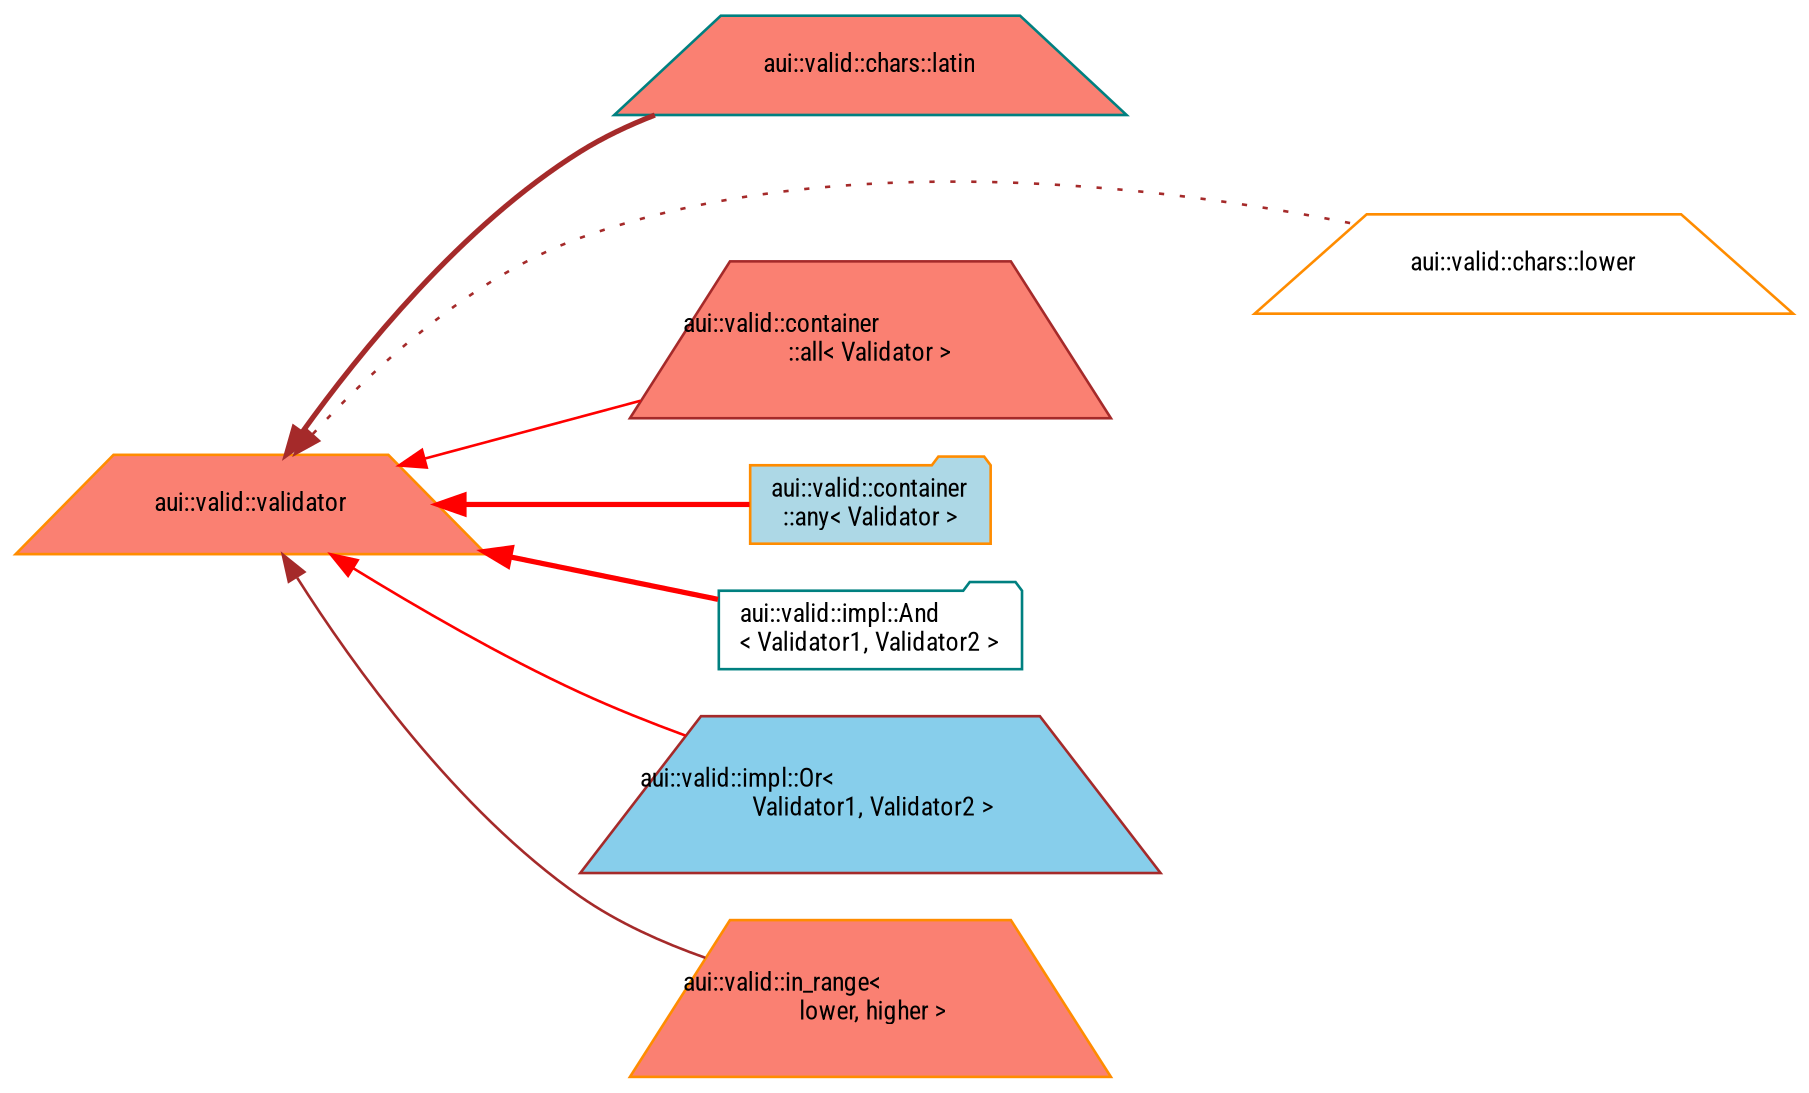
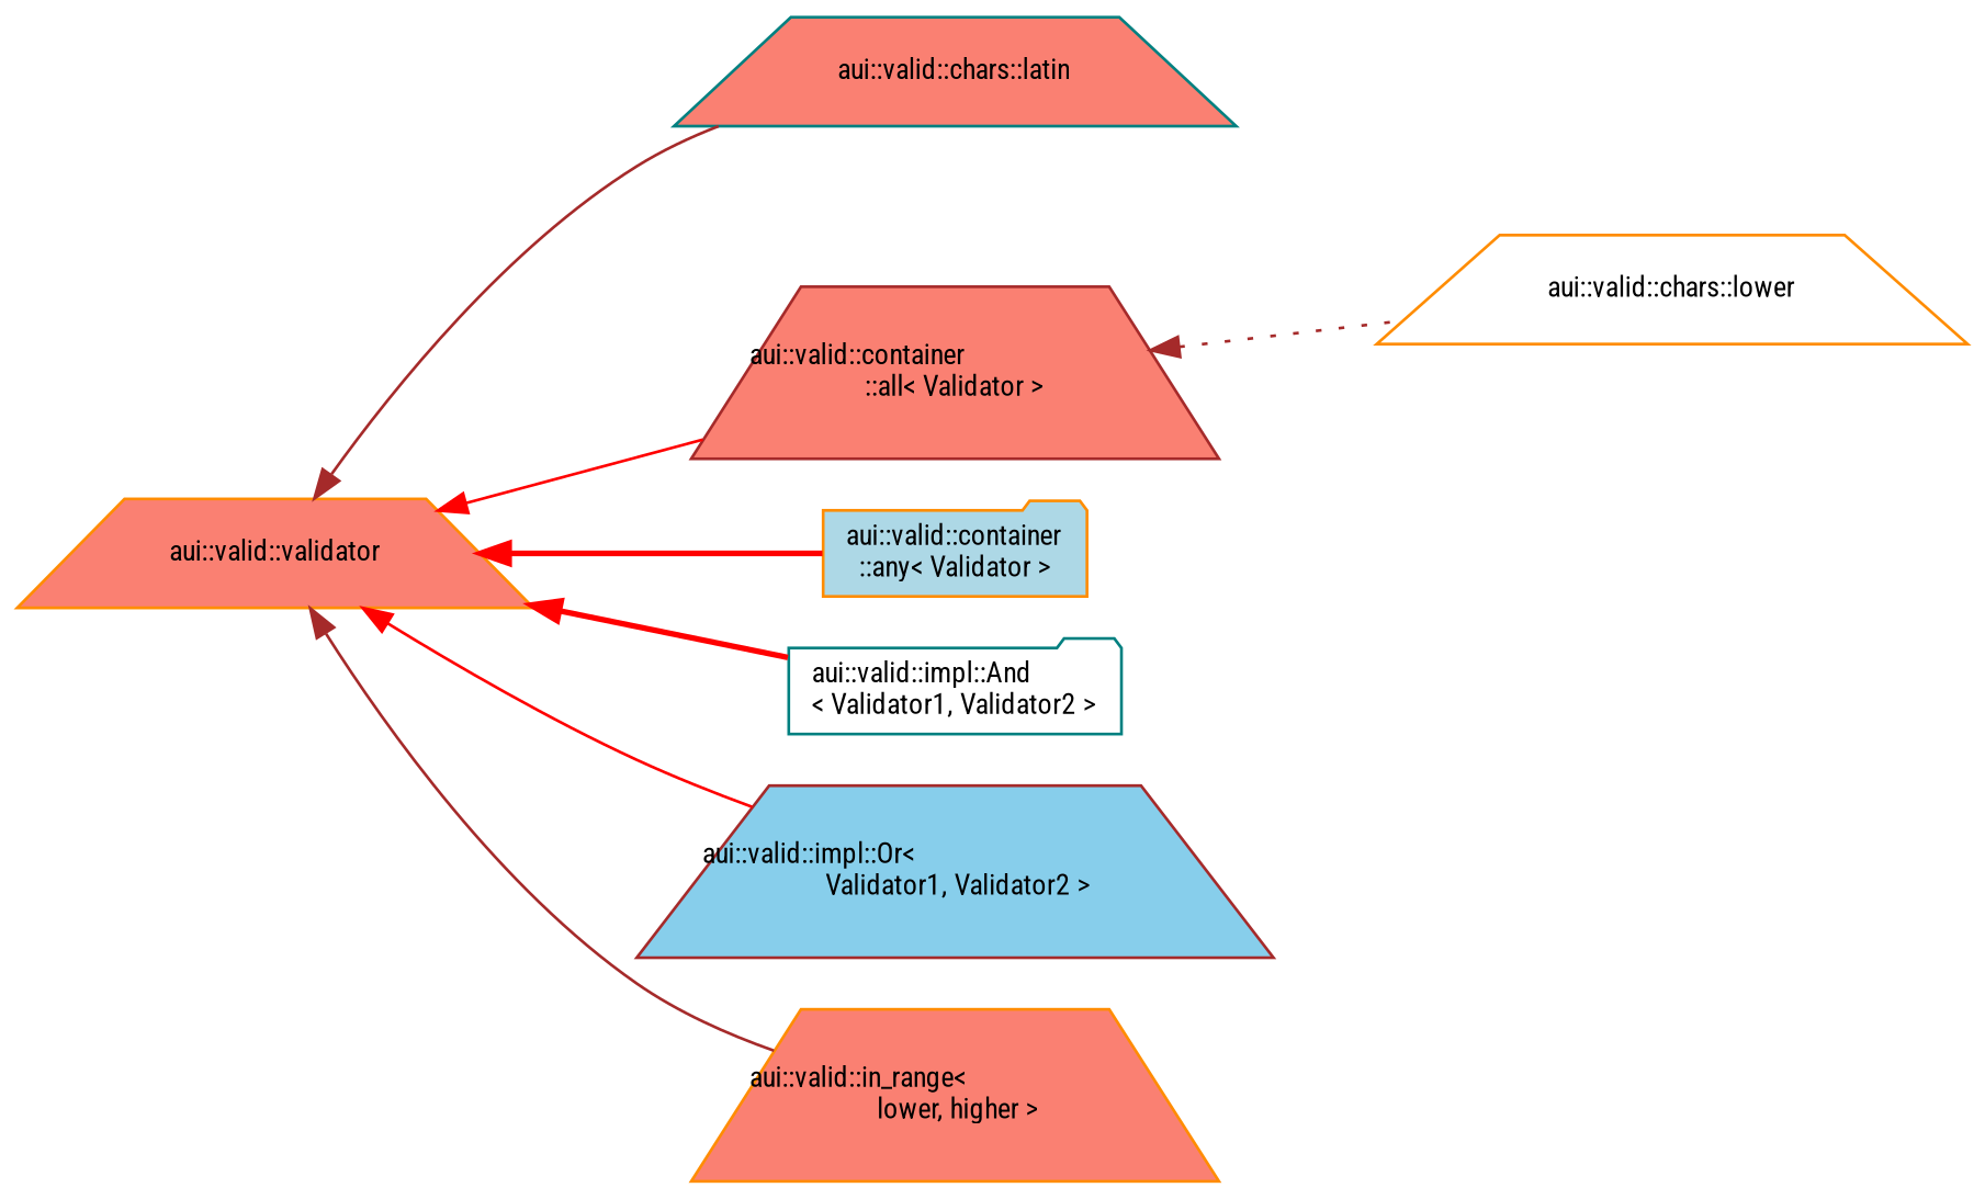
  digraph {
    fontname="Roboto Condensed"
    rankdir=LR
    node [color=darkorange fillcolor=salmon fontname="Roboto Condensed" fontsize=10 shape=trapezium style=filled]
    edge [color=red dir=back fontname="Roboto Condensed" fontsize=10 labelfontname=Helvetica labelfontsize=10 style=solid]
    n1 [fontcolor=black height=0.2 label="aui::valid::validator" width=0.4]
    n2 [color=teal height=0.2 label="aui::valid::chars::latin" width=0.4]
    n3 [fillcolor=white height=0.2 label="aui::valid::chars::lower" width=0.4]
    n4 [color=brown height=0.2 label="aui::valid::container\l::all\< Validator \>" width=0.4]
    n5 [fillcolor=lightblue height=0.2 label="aui::valid::container\l::any\< Validator \>" shape=folder width=0.4]
    n6 [color=teal fillcolor=white height=0.2 label="aui::valid::impl::And\l\< Validator1, Validator2 \>" shape=folder width=0.4]
    n7 [color=brown fillcolor=skyblue height=0.2 label="aui::valid::impl::Or\<\l Validator1, Validator2 \>" width=0.4]
    n8 [height=0.2 label="aui::valid::in_range\<\l lower, higher \>" width=0.4]
-   n1 -> n2 [color=brown style=bold]
-   n1 -> n3 [color=brown style=dotted]
+   n1 -> n2 [color=brown]
+   n4 -> n3 [color=brown style=dotted]
    n1 -> n4
    n1 -> n5 [style=bold]
    n1 -> n6 [style=bold]
    n1 -> n7
    n1 -> n8 [color=brown]
  }
